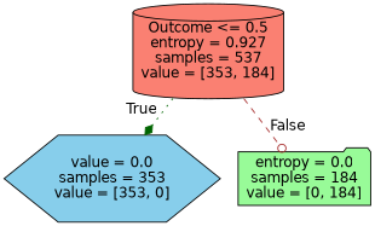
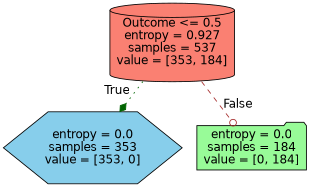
  digraph {
    node [fontname=helvetica style=filled]
    edge [fontname=helvetica labeldistance=2.5]
    n1 [label="Outcome <= 0.5\nentropy = 0.927\nsamples = 537\nvalue = [353, 184]" shape=cylinder fillcolor=salmon]
-   n2 [label="value = 0.0\nsamples = 353\nvalue = [353, 0]" shape=hexagon fillcolor=skyblue]
+   n2 [label="entropy = 0.0\nsamples = 353\nvalue = [353, 0]" shape=hexagon fillcolor=skyblue]
    n3 [label="entropy = 0.0\nsamples = 184\nvalue = [0, 184]" shape=folder fillcolor=palegreen]
    n1 -> n2 [headlabel=True labelangle=45 color=darkgreen style=dotted arrowhead=diamond]
    n1 -> n3 [headlabel=False labelangle=-45 color=brown style=dashed arrowhead=odot]
  }
